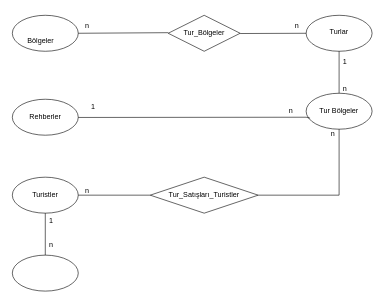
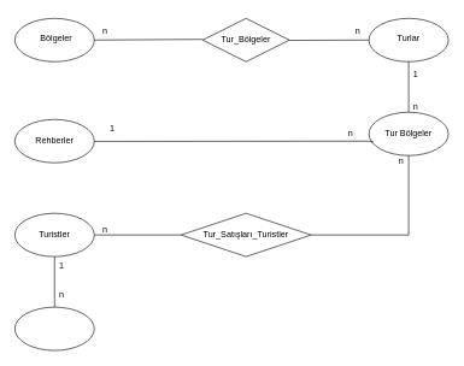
  <mxCell id="0" />
  <mxCell id="1" parent="0" />
  <mxCell id="2" value="" style="ellipse;whiteSpace=wrap;html=1;" vertex="1" parent="1"><mxGeometry x="20" y="25" width="110" height="60" as="geometry" /></mxCell>
  <mxCell id="3" value="" style="ellipse;whiteSpace=wrap;html=1;" vertex="1" parent="1"><mxGeometry x="20" y="295" width="110" height="60" as="geometry" /></mxCell>
  <mxCell id="4" value="" style="ellipse;whiteSpace=wrap;html=1;" vertex="1" parent="1"><mxGeometry x="510" y="155" width="110" height="60" as="geometry" /></mxCell>
  <mxCell id="5" value="" style="ellipse;whiteSpace=wrap;html=1;" vertex="1" parent="1"><mxGeometry x="20" y="165" width="110" height="60" as="geometry" /></mxCell>
  <mxCell id="6" value="" style="ellipse;whiteSpace=wrap;html=1;" vertex="1" parent="1"><mxGeometry x="510" y="25" width="110" height="60" as="geometry" /></mxCell>
  <mxCell id="7" value="" style="ellipse;whiteSpace=wrap;html=1;" vertex="1" parent="1"><mxGeometry x="20" y="425" width="110" height="60" as="geometry" /></mxCell>
  <mxCell id="8" value="" style="rhombus;whiteSpace=wrap;html=1;" vertex="1" parent="1"><mxGeometry x="280" y="25" width="120" height="60" as="geometry" /></mxCell>
  <mxCell id="9" value="" style="rhombus;whiteSpace=wrap;html=1;rotation=0;" vertex="1" parent="1"><mxGeometry x="250" y="295" width="180" height="60" as="geometry" /></mxCell>
  <mxCell id="10" value="" style="endArrow=none;html=1;rounded=0;exitX=1;exitY=0.5;exitDx=0;exitDy=0;" edge="1" parent="1" source="2"><mxGeometry width="50" height="50" relative="1" as="geometry"><mxPoint x="140" y="54.41" as="sourcePoint" /><mxPoint x="280" y="54" as="targetPoint" /></mxGeometry></mxCell>
  <mxCell id="11" value="" style="endArrow=none;html=1;rounded=0;exitX=1;exitY=0.5;exitDx=0;exitDy=0;" edge="1" parent="1"><mxGeometry width="50" height="50" relative="1" as="geometry"><mxPoint x="400" y="55.41" as="sourcePoint" /><mxPoint x="510" y="55" as="targetPoint" /></mxGeometry></mxCell>
  <mxCell id="12" value="" style="endArrow=none;html=1;rounded=0;exitX=1;exitY=0.5;exitDx=0;exitDy=0;entryX=0.06;entryY=0.692;entryDx=0;entryDy=0;entryPerimeter=0;" edge="1" parent="1" target="4"><mxGeometry width="50" height="50" relative="1" as="geometry"><mxPoint x="130" y="195.41" as="sourcePoint" /><mxPoint x="280" y="194.41" as="targetPoint" /><Array as="points"><mxPoint x="510" y="195" /></Array></mxGeometry></mxCell>
  <mxCell id="13" value="" style="endArrow=none;html=1;rounded=0;exitX=1;exitY=0.5;exitDx=0;exitDy=0;entryX=0;entryY=0.5;entryDx=0;entryDy=0;" edge="1" parent="1" source="3" target="9"><mxGeometry width="50" height="50" relative="1" as="geometry"><mxPoint x="150" y="325" as="sourcePoint" /><mxPoint x="200" y="275" as="targetPoint" /></mxGeometry></mxCell>
  <mxCell id="14" value="" style="endArrow=none;html=1;rounded=0;exitX=1;exitY=0.5;exitDx=0;exitDy=0;" edge="1" parent="1" source="9"><mxGeometry width="50" height="50" relative="1" as="geometry"><mxPoint x="520" y="395" as="sourcePoint" /><mxPoint x="565" y="325" as="targetPoint" /></mxGeometry></mxCell>
  <mxCell id="15" value="" style="endArrow=none;html=1;rounded=0;entryX=0.5;entryY=1;entryDx=0;entryDy=0;" edge="1" parent="1" target="4"><mxGeometry width="50" height="50" relative="1" as="geometry"><mxPoint x="565" y="325" as="sourcePoint" /><mxPoint x="660" y="265" as="targetPoint" /></mxGeometry></mxCell>
  <mxCell id="16" value="" style="endArrow=none;html=1;rounded=0;entryX=0.5;entryY=1;entryDx=0;entryDy=0;exitX=0.5;exitY=0;exitDx=0;exitDy=0;" edge="1" parent="1" source="7" target="3"><mxGeometry width="50" height="50" relative="1" as="geometry"><mxPoint x="240" y="445" as="sourcePoint" /><mxPoint x="290" y="395" as="targetPoint" /></mxGeometry></mxCell>
- <mxCell id="17" value="Bölgeler" style="text;html=1;strokeColor=none;fillColor=none;align=center;verticalAlign=middle;whiteSpace=wrap;rounded=0;" vertex="1" parent="1"><mxGeometry x="35" y="55" width="65" height="25" as="geometry" /></mxCell>
+ <mxCell id="17" value="Bölgeler" style="text;html=1;strokeColor=none;fillColor=none;align=center;verticalAlign=middle;whiteSpace=wrap;rounded=0;" vertex="1" parent="1"><mxGeometry x="45" y="40" width="65" height="25" as="geometry" /></mxCell>
  <mxCell id="18" value="Turlar" style="text;html=1;strokeColor=none;fillColor=none;align=center;verticalAlign=middle;whiteSpace=wrap;rounded=0;" vertex="1" parent="1"><mxGeometry x="535" y="37.5" width="60" height="30" as="geometry" /></mxCell>
  <mxCell id="19" value="Rehberler" style="text;html=1;strokeColor=none;fillColor=none;align=center;verticalAlign=middle;whiteSpace=wrap;rounded=0;" vertex="1" parent="1"><mxGeometry x="45" y="180" width="60" height="30" as="geometry" /></mxCell>
  <mxCell id="20" value="Tur Bölgeler" style="text;html=1;strokeColor=none;fillColor=none;align=center;verticalAlign=middle;whiteSpace=wrap;rounded=0;" vertex="1" parent="1"><mxGeometry x="530" y="170" width="70" height="30" as="geometry" /></mxCell>
  <mxCell id="21" value="Turistler" style="text;html=1;strokeColor=none;fillColor=none;align=center;verticalAlign=middle;whiteSpace=wrap;rounded=0;" vertex="1" parent="1"><mxGeometry x="45" y="310" width="60" height="30" as="geometry" /></mxCell>
  <mxCell id="22" value="Tur_Satışları_Turistler" style="text;html=1;strokeColor=none;fillColor=none;align=center;verticalAlign=middle;whiteSpace=wrap;rounded=0;" vertex="1" parent="1"><mxGeometry x="310" y="310" width="60" height="30" as="geometry" /></mxCell>
  <mxCell id="23" value="Tur_Bölgeler" style="text;html=1;strokeColor=none;fillColor=none;align=center;verticalAlign=middle;whiteSpace=wrap;rounded=0;" vertex="1" parent="1"><mxGeometry x="310" y="40" width="60" height="30" as="geometry" /></mxCell>
  <mxCell id="24" value="n" style="text;html=1;strokeColor=none;fillColor=none;align=center;verticalAlign=middle;whiteSpace=wrap;rounded=0;" vertex="1" parent="1"><mxGeometry x="110" y="20" width="70" height="45" as="geometry" /></mxCell>
  <mxCell id="25" value="n" style="text;html=1;strokeColor=none;fillColor=none;align=center;verticalAlign=middle;whiteSpace=wrap;rounded=0;" vertex="1" parent="1"><mxGeometry x="540" y="125" width="70" height="45" as="geometry" /></mxCell>
  <mxCell id="26" value="n" style="text;html=1;strokeColor=none;fillColor=none;align=center;verticalAlign=middle;whiteSpace=wrap;rounded=0;" vertex="1" parent="1"><mxGeometry x="450" y="162.5" width="70" height="45" as="geometry" /></mxCell>
  <mxCell id="27" value="n" style="text;html=1;strokeColor=none;fillColor=none;align=center;verticalAlign=middle;whiteSpace=wrap;rounded=0;" vertex="1" parent="1"><mxGeometry x="460" y="20" width="70" height="45" as="geometry" /></mxCell>
  <mxCell id="28" value="" style="endArrow=none;html=1;rounded=0;entryX=0.5;entryY=1;entryDx=0;entryDy=0;exitX=0.5;exitY=0;exitDx=0;exitDy=0;" edge="1" parent="1" source="4" target="6"><mxGeometry width="50" height="50" relative="1" as="geometry"><mxPoint x="510" y="145" as="sourcePoint" /><mxPoint x="560" y="95" as="targetPoint" /></mxGeometry></mxCell>
  <mxCell id="29" value="n" style="text;html=1;strokeColor=none;fillColor=none;align=center;verticalAlign=middle;whiteSpace=wrap;rounded=0;" vertex="1" parent="1"><mxGeometry x="520" y="200" width="70" height="45" as="geometry" /></mxCell>
  <mxCell id="30" value="n" style="text;html=1;strokeColor=none;fillColor=none;align=center;verticalAlign=middle;whiteSpace=wrap;rounded=0;" vertex="1" parent="1"><mxGeometry x="50" y="385" width="70" height="45" as="geometry" /></mxCell>
  <mxCell id="31" value="n" style="text;html=1;strokeColor=none;fillColor=none;align=center;verticalAlign=middle;whiteSpace=wrap;rounded=0;" vertex="1" parent="1"><mxGeometry x="110" y="295" width="70" height="45" as="geometry" /></mxCell>
  <mxCell id="32" value="1" style="text;html=1;strokeColor=none;fillColor=none;align=center;verticalAlign=middle;whiteSpace=wrap;rounded=0;" vertex="1" parent="1"><mxGeometry x="50" y="345" width="70" height="45" as="geometry" /></mxCell>
  <mxCell id="33" value="1" style="text;html=1;strokeColor=none;fillColor=none;align=center;verticalAlign=middle;whiteSpace=wrap;rounded=0;" vertex="1" parent="1"><mxGeometry x="540" y="80" width="70" height="45" as="geometry" /></mxCell>
  <mxCell id="34" value="1" style="text;html=1;strokeColor=none;fillColor=none;align=center;verticalAlign=middle;whiteSpace=wrap;rounded=0;" vertex="1" parent="1"><mxGeometry x="120" y="155" width="70" height="45" as="geometry" /></mxCell>
